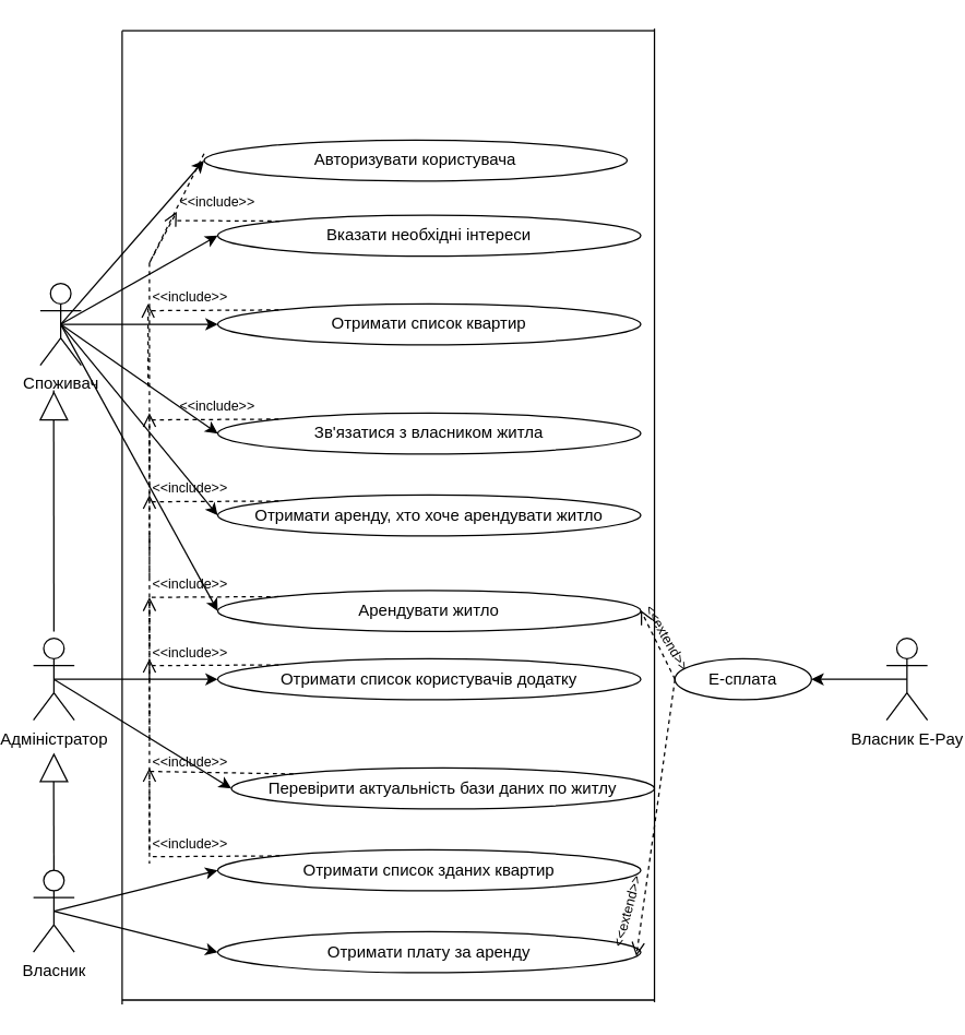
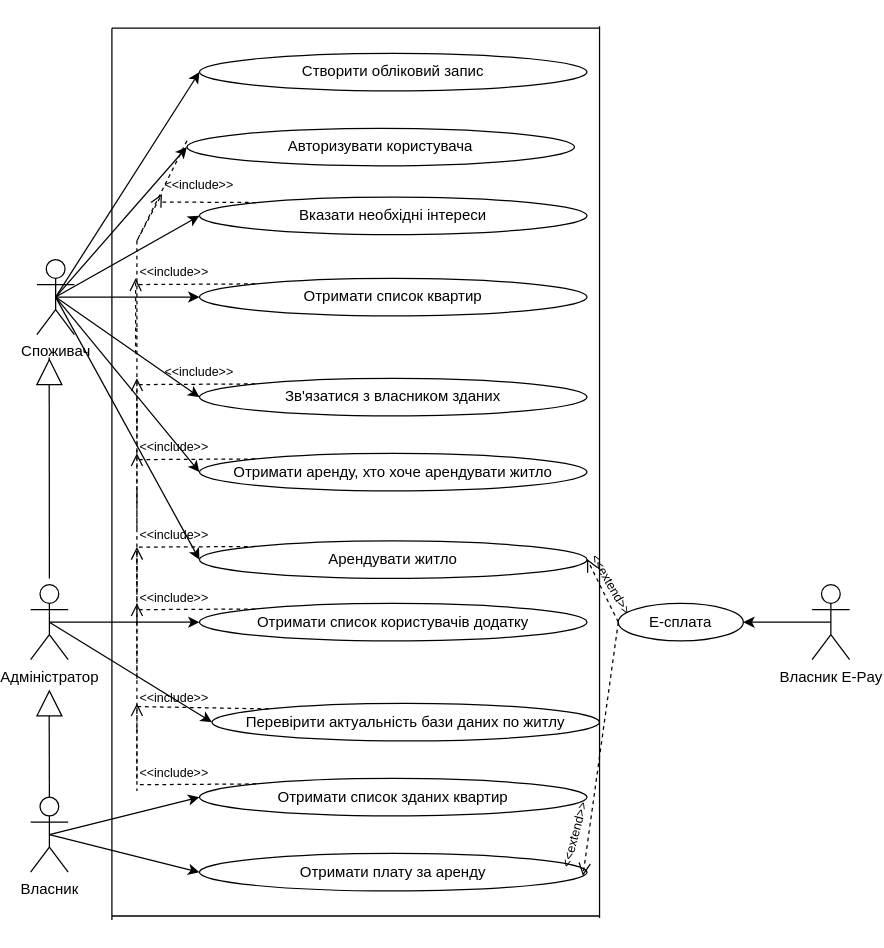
  <mxCell id="0" />
  <mxCell id="1" parent="0" />
+ <mxCell id="2" style="rounded=0;orthogonalLoop=1;jettySize=auto;html=1;exitX=0.5;exitY=0.5;exitDx=0;exitDy=0;exitPerimeter=0;entryX=0;entryY=0.5;entryDx=0;entryDy=0;" parent="1" source="9" target="25" edge="1"><mxGeometry relative="1" as="geometry" /></mxCell>
  <mxCell id="3" style="edgeStyle=none;rounded=0;orthogonalLoop=1;jettySize=auto;html=1;exitX=0.5;exitY=0.5;exitDx=0;exitDy=0;exitPerimeter=0;entryX=0;entryY=0.5;entryDx=0;entryDy=0;" parent="1" source="9" target="20" edge="1"><mxGeometry relative="1" as="geometry" /></mxCell>
  <mxCell id="4" style="edgeStyle=none;rounded=0;orthogonalLoop=1;jettySize=auto;html=1;exitX=0.5;exitY=0.5;exitDx=0;exitDy=0;exitPerimeter=0;entryX=0;entryY=0.5;entryDx=0;entryDy=0;" parent="1" source="9" target="21" edge="1"><mxGeometry relative="1" as="geometry" /></mxCell>
  <mxCell id="5" style="edgeStyle=none;rounded=0;orthogonalLoop=1;jettySize=auto;html=1;exitX=0.5;exitY=0.5;exitDx=0;exitDy=0;exitPerimeter=0;entryX=0;entryY=0.5;entryDx=0;entryDy=0;" parent="1" source="9" target="22" edge="1"><mxGeometry relative="1" as="geometry" /></mxCell>
  <mxCell id="6" style="edgeStyle=none;rounded=0;orthogonalLoop=1;jettySize=auto;html=1;exitX=0.5;exitY=0.5;exitDx=0;exitDy=0;exitPerimeter=0;entryX=0;entryY=0.5;entryDx=0;entryDy=0;" parent="1" source="9" target="23" edge="1"><mxGeometry relative="1" as="geometry" /></mxCell>
  <mxCell id="7" style="edgeStyle=none;rounded=0;orthogonalLoop=1;jettySize=auto;html=1;exitX=0.5;exitY=0.5;exitDx=0;exitDy=0;exitPerimeter=0;entryX=0;entryY=0.5;entryDx=0;entryDy=0;" parent="1" source="9" target="26" edge="1"><mxGeometry relative="1" as="geometry" /></mxCell>
  <mxCell id="8" style="edgeStyle=none;rounded=0;orthogonalLoop=1;jettySize=auto;html=1;exitX=0.5;exitY=0.5;exitDx=0;exitDy=0;exitPerimeter=0;entryX=0;entryY=0.5;entryDx=0;entryDy=0;fontSize=10;" parent="1" source="9" target="31" edge="1"><mxGeometry relative="1" as="geometry" /></mxCell>
  <mxCell id="9" value="Споживач&lt;br&gt;" style="shape=umlActor;verticalLabelPosition=bottom;verticalAlign=top;html=1;outlineConnect=0;" parent="1" vertex="1"><mxGeometry x="25" y="207" width="30" height="60" as="geometry" /></mxCell>
  <mxCell id="10" style="edgeStyle=none;rounded=0;orthogonalLoop=1;jettySize=auto;html=1;exitX=0.5;exitY=0.5;exitDx=0;exitDy=0;exitPerimeter=0;entryX=0;entryY=0.5;entryDx=0;entryDy=0;" parent="1" source="12" target="24" edge="1"><mxGeometry relative="1" as="geometry" /></mxCell>
  <mxCell id="11" style="edgeStyle=none;rounded=0;orthogonalLoop=1;jettySize=auto;html=1;exitX=0.5;exitY=0.5;exitDx=0;exitDy=0;exitPerimeter=0;entryX=0;entryY=0.5;entryDx=0;entryDy=0;" parent="1" source="12" target="18" edge="1"><mxGeometry relative="1" as="geometry" /></mxCell>
  <mxCell id="12" value="Адміністратор" style="shape=umlActor;verticalLabelPosition=bottom;verticalAlign=top;html=1;outlineConnect=0;" parent="1" vertex="1"><mxGeometry x="20" y="467" width="30" height="60" as="geometry" /></mxCell>
  <mxCell id="13" style="edgeStyle=none;rounded=0;orthogonalLoop=1;jettySize=auto;html=1;exitX=0.5;exitY=0.5;exitDx=0;exitDy=0;exitPerimeter=0;entryX=1;entryY=0.5;entryDx=0;entryDy=0;" parent="1" source="14" target="28" edge="1"><mxGeometry relative="1" as="geometry" /></mxCell>
  <mxCell id="14" value="Власник E-Pay" style="shape=umlActor;verticalLabelPosition=bottom;verticalAlign=top;html=1;outlineConnect=0;" parent="1" vertex="1"><mxGeometry x="645" y="467" width="30" height="60" as="geometry" /></mxCell>
  <mxCell id="15" style="edgeStyle=none;rounded=0;orthogonalLoop=1;jettySize=auto;html=1;exitX=0.5;exitY=0.5;exitDx=0;exitDy=0;exitPerimeter=0;entryX=0;entryY=0.5;entryDx=0;entryDy=0;" parent="1" source="17" target="19" edge="1"><mxGeometry relative="1" as="geometry" /></mxCell>
  <mxCell id="16" style="edgeStyle=none;rounded=0;orthogonalLoop=1;jettySize=auto;html=1;exitX=0.5;exitY=0.5;exitDx=0;exitDy=0;exitPerimeter=0;entryX=0;entryY=0.5;entryDx=0;entryDy=0;" parent="1" source="17" target="27" edge="1"><mxGeometry relative="1" as="geometry" /></mxCell>
  <mxCell id="17" value="Власник&lt;br&gt;" style="shape=umlActor;verticalLabelPosition=bottom;verticalAlign=top;html=1;outlineConnect=0;" parent="1" vertex="1"><mxGeometry x="20" y="637" width="30" height="60" as="geometry" /></mxCell>
  <mxCell id="18" value="Перевірити актуальність бази даних по житлу" style="ellipse;whiteSpace=wrap;html=1;" parent="1" vertex="1"><mxGeometry x="165" y="562" width="310" height="30" as="geometry" /></mxCell>
  <mxCell id="19" value="Отримати список зданих квартир" style="ellipse;whiteSpace=wrap;html=1;" parent="1" vertex="1"><mxGeometry x="155" y="622" width="310" height="30" as="geometry" /></mxCell>
  <mxCell id="20" value="Вказати необхідні інтереси" style="ellipse;whiteSpace=wrap;html=1;" parent="1" vertex="1"><mxGeometry x="155" y="157" width="310" height="30" as="geometry" /></mxCell>
  <mxCell id="21" value="Отримати список квартир" style="ellipse;whiteSpace=wrap;html=1;" parent="1" vertex="1"><mxGeometry x="155" y="222" width="310" height="30" as="geometry" /></mxCell>
- <mxCell id="22" value="Зв'язатися з власником житла" style="ellipse;whiteSpace=wrap;html=1;" parent="1" vertex="1"><mxGeometry x="155" y="302" width="310" height="30" as="geometry" /></mxCell>
+ <mxCell id="22" value="Зв'язатися з власником зданих" style="ellipse;whiteSpace=wrap;html=1;" parent="1" vertex="1"><mxGeometry x="155" y="302" width="310" height="30" as="geometry" /></mxCell>
  <mxCell id="23" value="Отримати аренду, хто хоче арендувати житло" style="ellipse;whiteSpace=wrap;html=1;" parent="1" vertex="1"><mxGeometry x="155" y="362" width="310" height="30" as="geometry" /></mxCell>
  <mxCell id="24" value="Отримати список користувачів додатку" style="ellipse;whiteSpace=wrap;html=1;" parent="1" vertex="1"><mxGeometry x="155" y="482" width="310" height="30" as="geometry" /></mxCell>
+ <mxCell id="25" value="Створити обліковий запис" style="ellipse;whiteSpace=wrap;html=1;" parent="1" vertex="1"><mxGeometry x="155" y="42" width="310" height="30" as="geometry" /></mxCell>
  <mxCell id="26" value="Арендувати житло" style="ellipse;whiteSpace=wrap;html=1;" parent="1" vertex="1"><mxGeometry x="155" y="432" width="310" height="30" as="geometry" /></mxCell>
  <mxCell id="27" value="Отримати плату за аренду" style="ellipse;whiteSpace=wrap;html=1;" parent="1" vertex="1"><mxGeometry x="155" y="682" width="310" height="30" as="geometry" /></mxCell>
  <mxCell id="28" value="E-сплата" style="ellipse;whiteSpace=wrap;html=1;" parent="1" vertex="1"><mxGeometry x="490" y="482" width="100" height="30" as="geometry" /></mxCell>
  <mxCell id="29" value="&lt;font style=&quot;font-size: 10px;&quot;&gt;&amp;lt;&amp;lt;extend&amp;gt;&amp;gt;&lt;/font&gt;" style="text;html=1;strokeColor=none;fillColor=none;align=center;verticalAlign=middle;whiteSpace=wrap;rounded=0;rotation=60;" parent="1" vertex="1"><mxGeometry x="455" y="452" width="60" height="30" as="geometry" /></mxCell>
  <mxCell id="30" value="&lt;font style=&quot;font-size: 10px;&quot;&gt;&amp;lt;&amp;lt;extend&amp;gt;&amp;gt;&lt;/font&gt;" style="text;html=1;strokeColor=none;fillColor=none;align=center;verticalAlign=middle;whiteSpace=wrap;rounded=0;rotation=-75;" parent="1" vertex="1"><mxGeometry x="425" y="652" width="60" height="30" as="geometry" /></mxCell>
  <mxCell id="31" value="Авторизувати користувача" style="ellipse;whiteSpace=wrap;html=1;" parent="1" vertex="1"><mxGeometry x="145" y="102" width="310" height="30" as="geometry" /></mxCell>
  <mxCell id="32" value="" style="endArrow=none;dashed=1;html=1;rounded=0;fontSize=10;exitX=0;exitY=0;exitDx=0;exitDy=0;" parent="1" source="19" edge="1"><mxGeometry width="50" height="50" relative="1" as="geometry"><mxPoint x="265" y="532" as="sourcePoint" /><mxPoint x="105" y="627" as="targetPoint" /></mxGeometry></mxCell>
  <mxCell id="33" value="" style="endArrow=none;dashed=1;html=1;rounded=0;fontSize=10;" parent="1" edge="1"><mxGeometry width="50" height="50" relative="1" as="geometry"><mxPoint x="105" y="582" as="sourcePoint" /><mxPoint x="105" y="632" as="targetPoint" /></mxGeometry></mxCell>
  <mxCell id="34" value="" style="endArrow=none;dashed=1;html=1;rounded=0;fontSize=10;exitX=0;exitY=0;exitDx=0;exitDy=0;" parent="1" source="18" edge="1"><mxGeometry width="50" height="50" relative="1" as="geometry"><mxPoint x="199.609" y="563.97" as="sourcePoint" /><mxPoint x="105" y="564.5" as="targetPoint" /></mxGeometry></mxCell>
  <mxCell id="35" value="" style="endArrow=none;dashed=1;html=1;rounded=0;fontSize=10;" parent="1" edge="1"><mxGeometry width="50" height="50" relative="1" as="geometry"><mxPoint x="105" y="519.5" as="sourcePoint" /><mxPoint x="105" y="582" as="targetPoint" /></mxGeometry></mxCell>
  <mxCell id="36" value="" style="endArrow=none;dashed=1;html=1;rounded=0;fontSize=10;exitX=0;exitY=0;exitDx=0;exitDy=0;" parent="1" edge="1"><mxGeometry width="50" height="50" relative="1" as="geometry"><mxPoint x="199.609" y="486.47" as="sourcePoint" /><mxPoint x="105" y="487" as="targetPoint" /></mxGeometry></mxCell>
  <mxCell id="37" value="" style="endArrow=none;dashed=1;html=1;rounded=0;fontSize=10;" parent="1" edge="1"><mxGeometry width="50" height="50" relative="1" as="geometry"><mxPoint x="105" y="442" as="sourcePoint" /><mxPoint x="105" y="522" as="targetPoint" /></mxGeometry></mxCell>
  <mxCell id="38" value="" style="endArrow=none;dashed=1;html=1;rounded=0;fontSize=10;exitX=0;exitY=0;exitDx=0;exitDy=0;" parent="1" edge="1"><mxGeometry width="50" height="50" relative="1" as="geometry"><mxPoint x="199.609" y="436.47" as="sourcePoint" /><mxPoint x="105" y="437" as="targetPoint" /></mxGeometry></mxCell>
  <mxCell id="39" value="" style="endArrow=none;dashed=1;html=1;rounded=0;fontSize=10;" parent="1" edge="1"><mxGeometry width="50" height="50" relative="1" as="geometry"><mxPoint x="105" y="392" as="sourcePoint" /><mxPoint x="105" y="472" as="targetPoint" /></mxGeometry></mxCell>
  <mxCell id="40" value="" style="endArrow=none;dashed=1;html=1;rounded=0;fontSize=10;exitX=0;exitY=0;exitDx=0;exitDy=0;" parent="1" edge="1"><mxGeometry width="50" height="50" relative="1" as="geometry"><mxPoint x="199.609" y="366.47" as="sourcePoint" /><mxPoint x="105" y="367" as="targetPoint" /></mxGeometry></mxCell>
  <mxCell id="41" value="" style="endArrow=none;dashed=1;html=1;rounded=0;fontSize=10;" parent="1" edge="1"><mxGeometry width="50" height="50" relative="1" as="geometry"><mxPoint x="105" y="322" as="sourcePoint" /><mxPoint x="105" y="402" as="targetPoint" /></mxGeometry></mxCell>
  <mxCell id="42" value="" style="endArrow=none;dashed=1;html=1;rounded=0;fontSize=10;exitX=0;exitY=0;exitDx=0;exitDy=0;" parent="1" edge="1"><mxGeometry width="50" height="50" relative="1" as="geometry"><mxPoint x="199.609" y="306.47" as="sourcePoint" /><mxPoint x="105" y="307" as="targetPoint" /></mxGeometry></mxCell>
  <mxCell id="43" value="" style="endArrow=none;dashed=1;html=1;rounded=0;fontSize=10;" parent="1" edge="1"><mxGeometry width="50" height="50" relative="1" as="geometry"><mxPoint x="105" y="262" as="sourcePoint" /><mxPoint x="105" y="342" as="targetPoint" /></mxGeometry></mxCell>
  <mxCell id="44" value="" style="endArrow=none;dashed=1;html=1;rounded=0;fontSize=10;exitX=0;exitY=0;exitDx=0;exitDy=0;" parent="1" edge="1"><mxGeometry width="50" height="50" relative="1" as="geometry"><mxPoint x="199.609" y="226.47" as="sourcePoint" /><mxPoint x="105" y="227" as="targetPoint" /></mxGeometry></mxCell>
  <mxCell id="45" value="" style="endArrow=none;dashed=1;html=1;rounded=0;fontSize=10;" parent="1" edge="1"><mxGeometry width="50" height="50" relative="1" as="geometry"><mxPoint x="105" y="192" as="sourcePoint" /><mxPoint x="105" y="262" as="targetPoint" /></mxGeometry></mxCell>
  <mxCell id="46" value="" style="endArrow=none;dashed=1;html=1;rounded=0;fontSize=10;exitX=0;exitY=0;exitDx=0;exitDy=0;" parent="1" source="20" edge="1"><mxGeometry width="50" height="50" relative="1" as="geometry"><mxPoint x="199.609" y="156.47" as="sourcePoint" /><mxPoint x="125" y="161" as="targetPoint" /></mxGeometry></mxCell>
  <mxCell id="47" value="" style="endArrow=none;dashed=1;html=1;rounded=0;fontSize=10;exitX=0;exitY=0.333;exitDx=0;exitDy=0;exitPerimeter=0;" parent="1" source="31" edge="1"><mxGeometry width="50" height="50" relative="1" as="geometry"><mxPoint x="105" y="112" as="sourcePoint" /><mxPoint x="105" y="192" as="targetPoint" /></mxGeometry></mxCell>
  <mxCell id="48" value="&amp;lt;&amp;lt;include&amp;gt;&amp;gt;" style="text;html=1;strokeColor=none;fillColor=none;align=center;verticalAlign=middle;whiteSpace=wrap;rounded=0;fontSize=10;" parent="1" vertex="1"><mxGeometry x="125" y="132" width="60" height="30" as="geometry" /></mxCell>
  <mxCell id="49" value="&amp;lt;&amp;lt;include&amp;gt;&amp;gt;" style="text;html=1;strokeColor=none;fillColor=none;align=center;verticalAlign=middle;whiteSpace=wrap;rounded=0;fontSize=10;" parent="1" vertex="1"><mxGeometry x="105" y="202" width="60" height="30" as="geometry" /></mxCell>
  <mxCell id="50" value="&amp;lt;&amp;lt;include&amp;gt;&amp;gt;" style="text;html=1;strokeColor=none;fillColor=none;align=center;verticalAlign=middle;whiteSpace=wrap;rounded=0;fontSize=10;" parent="1" vertex="1"><mxGeometry x="125" y="282" width="60" height="30" as="geometry" /></mxCell>
  <mxCell id="51" value="&amp;lt;&amp;lt;include&amp;gt;&amp;gt;" style="text;html=1;strokeColor=none;fillColor=none;align=center;verticalAlign=middle;whiteSpace=wrap;rounded=0;fontSize=10;" parent="1" vertex="1"><mxGeometry x="105" y="342" width="60" height="30" as="geometry" /></mxCell>
  <mxCell id="52" value="&amp;lt;&amp;lt;include&amp;gt;&amp;gt;" style="text;html=1;strokeColor=none;fillColor=none;align=center;verticalAlign=middle;whiteSpace=wrap;rounded=0;fontSize=10;" parent="1" vertex="1"><mxGeometry x="105" y="412" width="60" height="30" as="geometry" /></mxCell>
  <mxCell id="53" value="&amp;lt;&amp;lt;include&amp;gt;&amp;gt;" style="text;html=1;strokeColor=none;fillColor=none;align=center;verticalAlign=middle;whiteSpace=wrap;rounded=0;fontSize=10;" parent="1" vertex="1"><mxGeometry x="105" y="462" width="60" height="30" as="geometry" /></mxCell>
  <mxCell id="54" value="&amp;lt;&amp;lt;include&amp;gt;&amp;gt;" style="text;html=1;strokeColor=none;fillColor=none;align=center;verticalAlign=middle;whiteSpace=wrap;rounded=0;fontSize=10;" parent="1" vertex="1"><mxGeometry x="105" y="542" width="60" height="30" as="geometry" /></mxCell>
  <mxCell id="55" value="&amp;lt;&amp;lt;include&amp;gt;&amp;gt;" style="text;html=1;strokeColor=none;fillColor=none;align=center;verticalAlign=middle;whiteSpace=wrap;rounded=0;fontSize=10;" parent="1" vertex="1"><mxGeometry x="105" y="602" width="60" height="30" as="geometry" /></mxCell>
  <mxCell id="56" value="" style="endArrow=none;html=1;rounded=0;" parent="1" edge="1"><mxGeometry width="50" height="50" relative="1" as="geometry"><mxPoint x="85" y="22" as="sourcePoint" /><mxPoint x="475" y="22" as="targetPoint" /></mxGeometry></mxCell>
  <mxCell id="57" value="" style="endArrow=none;html=1;rounded=0;" parent="1" edge="1"><mxGeometry width="50" height="50" relative="1" as="geometry"><mxPoint x="85" y="732" as="sourcePoint" /><mxPoint x="475" y="732" as="targetPoint" /></mxGeometry></mxCell>
  <mxCell id="58" value="" style="endArrow=none;html=1;rounded=0;" parent="1" edge="1"><mxGeometry width="50" height="50" relative="1" as="geometry"><mxPoint x="85" y="735.2" as="sourcePoint" /><mxPoint x="85" y="22" as="targetPoint" /></mxGeometry></mxCell>
  <mxCell id="59" value="" style="endArrow=none;html=1;rounded=0;" parent="1" edge="1"><mxGeometry width="50" height="50" relative="1" as="geometry"><mxPoint x="475" y="733.6" as="sourcePoint" /><mxPoint x="475" y="20.4" as="targetPoint" /></mxGeometry></mxCell>
  <mxCell id="60" value="" style="html=1;verticalAlign=bottom;endArrow=open;dashed=1;endSize=8;rounded=0;exitX=0;exitY=0.5;exitDx=0;exitDy=0;" parent="1" source="28" edge="1"><mxGeometry x="-0.75" y="-40" relative="1" as="geometry"><mxPoint x="545" y="446.5" as="sourcePoint" /><mxPoint x="465" y="446.5" as="targetPoint" /><mxPoint as="offset" /></mxGeometry></mxCell>
  <mxCell id="61" value="" style="html=1;verticalAlign=bottom;endArrow=open;dashed=1;endSize=8;rounded=0;exitX=0;exitY=0.5;exitDx=0;exitDy=0;entryX=0;entryY=1;entryDx=0;entryDy=0;" parent="1" source="28" target="30" edge="1"><mxGeometry x="-0.75" y="-40" relative="1" as="geometry"><mxPoint x="540" y="602" as="sourcePoint" /><mxPoint x="515" y="551.5" as="targetPoint" /><mxPoint as="offset" /></mxGeometry></mxCell>
  <mxCell id="62" value="" style="html=1;verticalAlign=bottom;endArrow=open;dashed=1;endSize=8;rounded=0;exitX=0;exitY=0.5;exitDx=0;exitDy=0;" parent="1" edge="1"><mxGeometry x="-0.75" y="-40" relative="1" as="geometry"><mxPoint x="105" y="622.25" as="sourcePoint" /><mxPoint x="105" y="562" as="targetPoint" /><mxPoint as="offset" /></mxGeometry></mxCell>
  <mxCell id="63" value="" style="html=1;verticalAlign=bottom;endArrow=open;dashed=1;endSize=8;rounded=0;exitX=0;exitY=0.5;exitDx=0;exitDy=0;" parent="1" edge="1"><mxGeometry x="-0.75" y="-40" relative="1" as="geometry"><mxPoint x="105" y="542.25" as="sourcePoint" /><mxPoint x="105" y="482" as="targetPoint" /><mxPoint as="offset" /></mxGeometry></mxCell>
  <mxCell id="64" value="" style="html=1;verticalAlign=bottom;endArrow=open;dashed=1;endSize=8;rounded=0;exitX=0;exitY=0.5;exitDx=0;exitDy=0;" parent="1" edge="1"><mxGeometry x="-0.75" y="-40" relative="1" as="geometry"><mxPoint x="105" y="497.13" as="sourcePoint" /><mxPoint x="105" y="436.88" as="targetPoint" /><mxPoint as="offset" /></mxGeometry></mxCell>
  <mxCell id="65" value="" style="html=1;verticalAlign=bottom;endArrow=open;dashed=1;endSize=8;rounded=0;exitX=0;exitY=0.5;exitDx=0;exitDy=0;" parent="1" edge="1"><mxGeometry x="-0.75" y="-40" relative="1" as="geometry"><mxPoint x="105" y="422.25" as="sourcePoint" /><mxPoint x="105" y="362" as="targetPoint" /><mxPoint as="offset" /></mxGeometry></mxCell>
  <mxCell id="66" value="" style="html=1;verticalAlign=bottom;endArrow=open;dashed=1;endSize=8;rounded=0;exitX=0;exitY=0.5;exitDx=0;exitDy=0;" parent="1" edge="1"><mxGeometry x="-0.75" y="-40" relative="1" as="geometry"><mxPoint x="105" y="362.25" as="sourcePoint" /><mxPoint x="105" y="302" as="targetPoint" /><mxPoint as="offset" /></mxGeometry></mxCell>
  <mxCell id="67" value="" style="html=1;verticalAlign=bottom;endArrow=open;dashed=1;endSize=8;rounded=0;exitX=0;exitY=0.5;exitDx=0;exitDy=0;" parent="1" edge="1"><mxGeometry x="-0.75" y="-40" relative="1" as="geometry"><mxPoint x="104" y="282.25" as="sourcePoint" /><mxPoint x="104" y="222" as="targetPoint" /><mxPoint as="offset" /></mxGeometry></mxCell>
  <mxCell id="68" value="" style="html=1;verticalAlign=bottom;endArrow=open;dashed=1;endSize=8;rounded=0;entryX=0;entryY=0.75;entryDx=0;entryDy=0;" parent="1" target="48" edge="1"><mxGeometry x="-0.75" y="-40" relative="1" as="geometry"><mxPoint x="105" y="192" as="sourcePoint" /><mxPoint x="125" y="162" as="targetPoint" /><mxPoint as="offset" /></mxGeometry></mxCell>
  <mxCell id="69" value="" style="group" parent="1" connectable="0" vertex="1"><mxGeometry x="25" y="197" width="20" height="265" as="geometry" /></mxCell>
  <mxCell id="70" value="" style="endArrow=none;html=1;rounded=0;" parent="69" edge="1"><mxGeometry width="50" height="50" relative="1" as="geometry"><mxPoint x="10" y="265" as="sourcePoint" /><mxPoint x="9.83" y="88.333" as="targetPoint" /></mxGeometry></mxCell>
  <mxCell id="71" value="" style="triangle;whiteSpace=wrap;html=1;rotation=-90;" parent="1" vertex="1"><mxGeometry x="25" y="287" width="20" height="20" as="geometry" /></mxCell>
  <mxCell id="72" value="" style="endArrow=none;html=1;rounded=0;exitX=0.5;exitY=0;exitDx=0;exitDy=0;exitPerimeter=0;" parent="1" source="17" edge="1"><mxGeometry width="50" height="50" relative="1" as="geometry"><mxPoint x="35" y="612" as="sourcePoint" /><mxPoint x="34.83" y="572" as="targetPoint" /></mxGeometry></mxCell>
  <mxCell id="73" value="" style="triangle;whiteSpace=wrap;html=1;rotation=-90;" parent="1" vertex="1"><mxGeometry x="25" y="552" width="20" height="20" as="geometry" /></mxCell>
